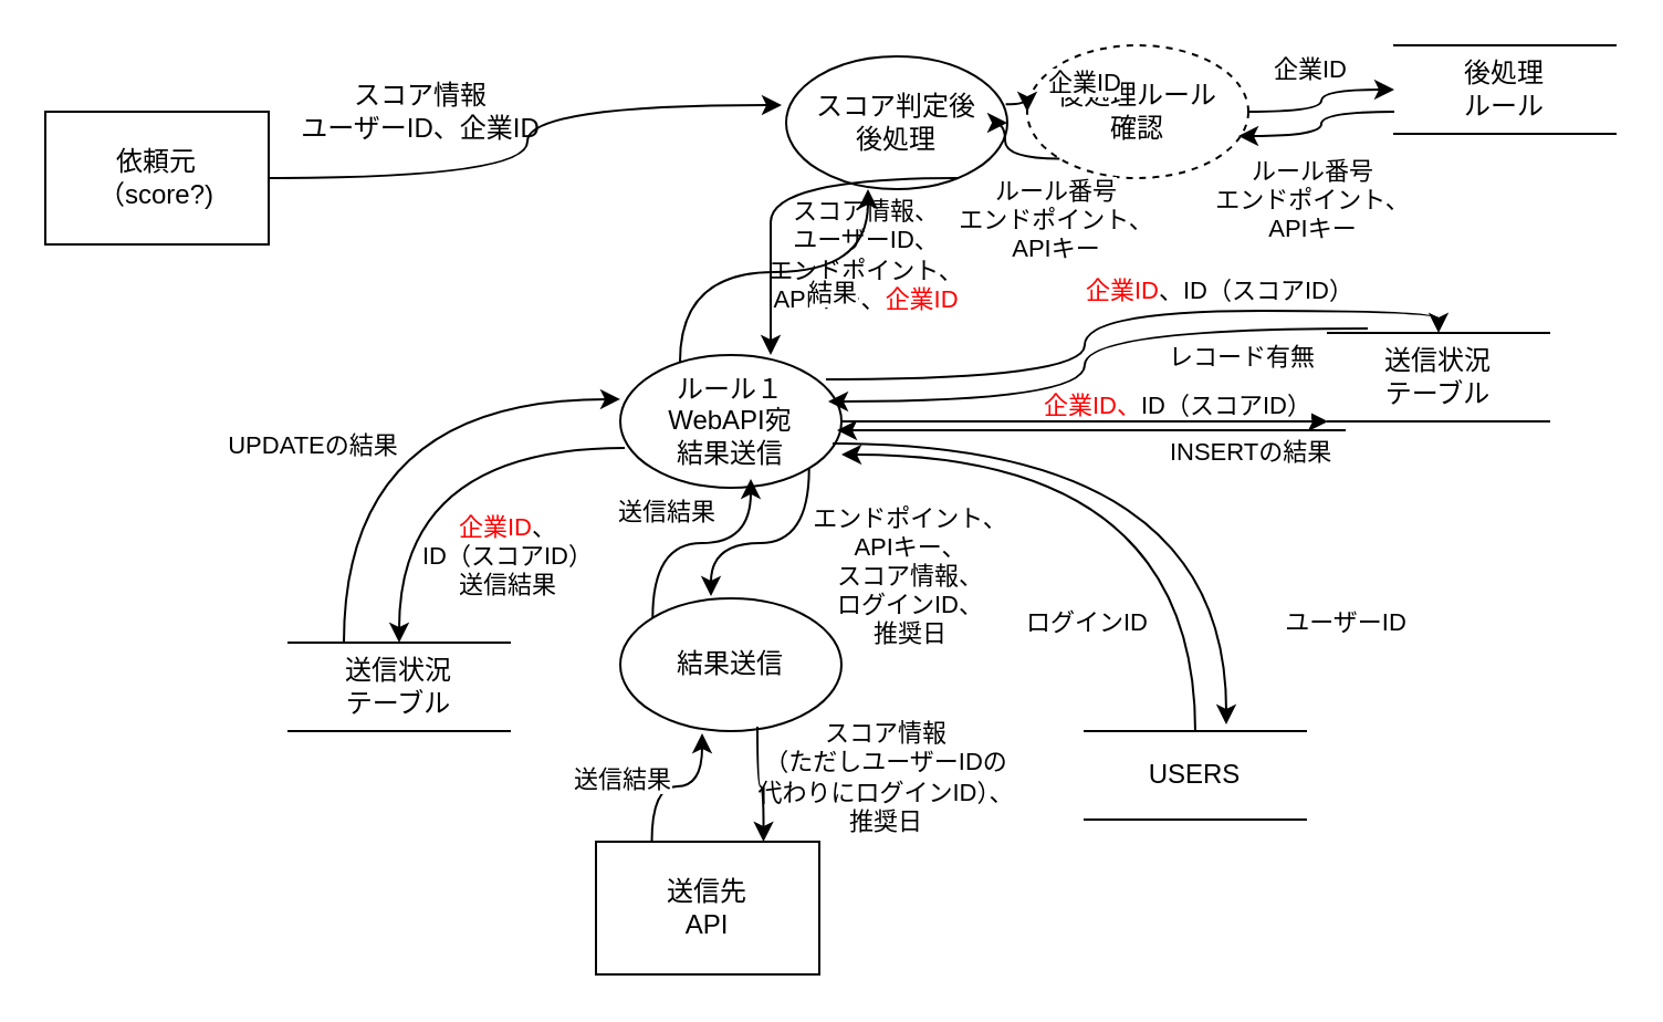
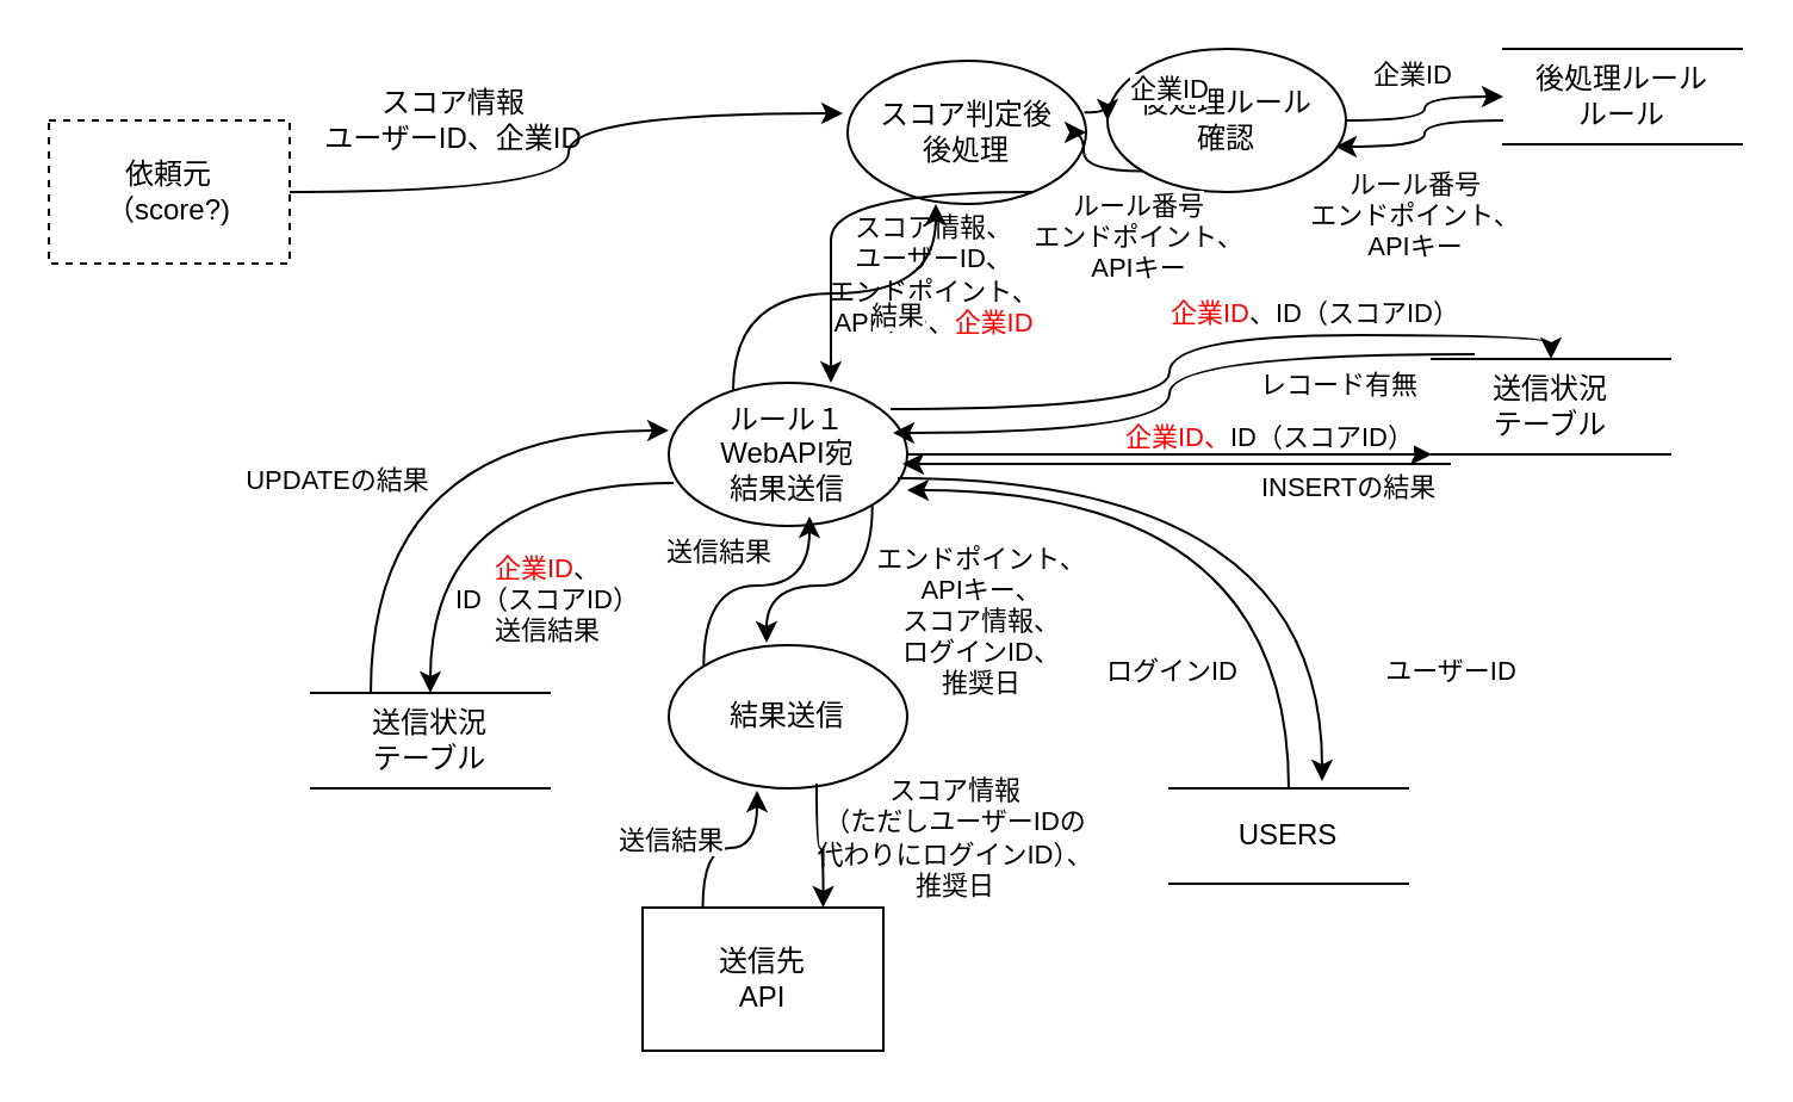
  <mxCell id="0" />
  <mxCell id="1" parent="0" />
- <mxCell id="2" value="依頼元&lt;div&gt;（score?)&lt;/div&gt;" style="rounded=0;whiteSpace=wrap;html=1;" parent="1" vertex="1"><mxGeometry x="20" y="50" width="101" height="60" as="geometry" /></mxCell>
+ <mxCell id="2" value="依頼元&lt;div&gt;（score?)&lt;/div&gt;" style="rounded=0;whiteSpace=wrap;html=1;dashed=1;" parent="1" vertex="1"><mxGeometry x="20" y="50" width="101" height="60" as="geometry" /></mxCell>
  <mxCell id="3" value="スコア判定後&lt;div&gt;後処理&lt;/div&gt;" style="ellipse;whiteSpace=wrap;html=1;" parent="1" vertex="1"><mxGeometry x="355" y="25" width="100" height="60" as="geometry" /></mxCell>
  <mxCell id="4" value="" style="endArrow=classic;html=1;entryX=-0.02;entryY=0.367;entryDx=0;entryDy=0;exitX=1;exitY=0.5;exitDx=0;exitDy=0;edgeStyle=orthogonalEdgeStyle;curved=1;rounded=0;strokeColor=default;entryPerimeter=0;" parent="1" source="2" target="3" edge="1"><mxGeometry width="50" height="50" relative="1" as="geometry"><mxPoint x="260" y="90" as="sourcePoint" /><mxPoint x="310" y="40" as="targetPoint" /></mxGeometry></mxCell>
  <mxCell id="5" value="スコア情報&lt;div&gt;ユーザーID、企業ID&lt;/div&gt;" style="text;html=1;align=center;verticalAlign=middle;whiteSpace=wrap;rounded=0;" parent="1" vertex="1"><mxGeometry x="130" y="30" width="120" height="40" as="geometry" /></mxCell>
- <mxCell id="6" value="後処理ルール&lt;div&gt;確認&lt;/div&gt;" style="ellipse;whiteSpace=wrap;html=1;dashed=1;" parent="1" vertex="1"><mxGeometry x="464" y="20" width="100" height="60" as="geometry" /></mxCell>
+ <mxCell id="6" value="後処理ルール&lt;div&gt;確認&lt;/div&gt;" style="ellipse;whiteSpace=wrap;html=1;" parent="1" vertex="1"><mxGeometry x="464" y="20" width="100" height="60" as="geometry" /></mxCell>
  <mxCell id="7" value="" style="endArrow=classic;html=1;exitX=0.993;exitY=0.361;exitDx=0;exitDy=0;edgeStyle=orthogonalEdgeStyle;curved=1;rounded=0;strokeColor=default;entryX=0;entryY=0.5;entryDx=0;entryDy=0;exitPerimeter=0;" parent="1" source="3" target="6" edge="1"><mxGeometry width="50" height="50" relative="1" as="geometry"><mxPoint x="380" y="-22" as="sourcePoint" /><mxPoint x="366" y="72" as="targetPoint" /></mxGeometry></mxCell>
  <mxCell id="8" value="&lt;span style=&quot;background-color: light-dark(#ffffff, var(--ge-dark-color, #121212));&quot;&gt;企業ID&lt;/span&gt;" style="edgeLabel;html=1;align=left;verticalAlign=middle;resizable=0;points=[];" parent="7" vertex="1" connectable="0"><mxGeometry x="0.239" y="1" relative="1" as="geometry"><mxPoint x="10" y="-9" as="offset" /></mxGeometry></mxCell>
- <mxCell id="9" value="後処理&lt;br&gt;&lt;div&gt;ルール&lt;/div&gt;" style="shape=partialRectangle;whiteSpace=wrap;html=1;left=0;right=0;fillColor=none;" parent="1" vertex="1"><mxGeometry x="630" y="20" width="100" height="40" as="geometry" /></mxCell>
+ <mxCell id="9" value="後処理ルール&lt;br&gt;&lt;div&gt;ルール&lt;/div&gt;" style="shape=partialRectangle;whiteSpace=wrap;html=1;left=0;right=0;fillColor=none;" parent="1" vertex="1"><mxGeometry x="630" y="20" width="100" height="40" as="geometry" /></mxCell>
  <mxCell id="10" value="" style="endArrow=classic;html=1;exitX=1;exitY=0.5;exitDx=0;exitDy=0;edgeStyle=orthogonalEdgeStyle;curved=1;rounded=0;strokeColor=default;entryX=0;entryY=0.5;entryDx=0;entryDy=0;" parent="1" source="6" target="9" edge="1"><mxGeometry width="50" height="50" relative="1" as="geometry"><mxPoint x="565" y="49" as="sourcePoint" /><mxPoint x="648" y="-19" as="targetPoint" /></mxGeometry></mxCell>
  <mxCell id="11" value="企業ID" style="edgeLabel;html=1;align=center;verticalAlign=middle;resizable=0;points=[];" parent="10" vertex="1" connectable="0"><mxGeometry x="0.239" y="1" relative="1" as="geometry"><mxPoint x="-10" y="-9" as="offset" /></mxGeometry></mxCell>
  <mxCell id="12" value="" style="endArrow=classic;html=1;edgeStyle=orthogonalEdgeStyle;curved=1;rounded=0;strokeColor=default;entryX=0.955;entryY=0.683;entryDx=0;entryDy=0;exitX=0;exitY=0.75;exitDx=0;exitDy=0;entryPerimeter=0;" parent="1" source="9" target="6" edge="1"><mxGeometry width="50" height="50" relative="1" as="geometry"><mxPoint x="650" y="79" as="sourcePoint" /><mxPoint x="690" y="60" as="targetPoint" /></mxGeometry></mxCell>
  <mxCell id="13" value="ルール番号&lt;div&gt;エンドポイント、&lt;/div&gt;&lt;div&gt;APIキー&lt;/div&gt;" style="edgeLabel;html=1;align=center;verticalAlign=middle;resizable=0;points=[];labelBackgroundColor=none;" parent="12" vertex="1" connectable="0"><mxGeometry x="0.239" y="1" relative="1" as="geometry"><mxPoint x="2" y="28" as="offset" /></mxGeometry></mxCell>
  <mxCell id="14" value="" style="endArrow=classic;html=1;edgeStyle=orthogonalEdgeStyle;curved=1;rounded=0;strokeColor=default;entryX=1;entryY=0.5;entryDx=0;entryDy=0;exitX=0;exitY=1;exitDx=0;exitDy=0;" parent="1" source="6" target="3" edge="1"><mxGeometry width="50" height="50" relative="1" as="geometry"><mxPoint x="480" y="80" as="sourcePoint" /><mxPoint x="480" y="70" as="targetPoint" /></mxGeometry></mxCell>
  <mxCell id="15" value="&lt;div&gt;&lt;span style=&quot;background-color: light-dark(#ffffff, var(--ge-dark-color, #121212));&quot;&gt;ルール番号&lt;/span&gt;&lt;/div&gt;&lt;span style=&quot;background-color: light-dark(#ffffff, var(--ge-dark-color, #121212));&quot;&gt;エンドポイント、&lt;/span&gt;&lt;div&gt;&lt;span style=&quot;background-color: light-dark(#ffffff, var(--ge-dark-color, #121212));&quot;&gt;APIキー&lt;/span&gt;&lt;/div&gt;" style="edgeLabel;html=1;align=center;verticalAlign=middle;resizable=0;points=[];labelBackgroundColor=none;" parent="1" vertex="1" connectable="0"><mxGeometry x="489.999" y="110.001" as="geometry"><mxPoint x="-13" y="-12" as="offset" /></mxGeometry></mxCell>
  <mxCell id="16" value="&lt;div&gt;ルール１&lt;/div&gt;WebAPI宛&lt;div&gt;結果送信&lt;/div&gt;" style="ellipse;whiteSpace=wrap;html=1;" parent="1" vertex="1"><mxGeometry x="280" y="160" width="100" height="60" as="geometry" /></mxCell>
  <mxCell id="17" value="" style="endArrow=classic;html=1;edgeStyle=orthogonalEdgeStyle;curved=1;rounded=0;strokeColor=default;entryX=0.68;entryY=0;entryDx=0;entryDy=0;entryPerimeter=0;exitX=0.78;exitY=0.917;exitDx=0;exitDy=0;exitPerimeter=0;" parent="1" source="3" target="16" edge="1"><mxGeometry width="50" height="50" relative="1" as="geometry"><mxPoint x="395.5" y="110" as="sourcePoint" /><mxPoint x="284.5" y="122" as="targetPoint" /><Array as="points"><mxPoint x="348" y="120" /><mxPoint x="348" y="120" /></Array></mxGeometry></mxCell>
  <mxCell id="18" value="&lt;div&gt;&lt;span&gt;スコア情報、&lt;/span&gt;&lt;/div&gt;&lt;div&gt;&lt;span&gt;ユーザーID、&lt;/span&gt;&lt;/div&gt;&lt;div&gt;&lt;span&gt;エンドポイント、&lt;/span&gt;&lt;/div&gt;&lt;div&gt;&lt;span&gt;APIキー、&lt;font style=&quot;color: rgb(255, 0, 0);&quot;&gt;企業ID&lt;/font&gt;&lt;/span&gt;&lt;/div&gt;" style="edgeLabel;html=1;align=center;verticalAlign=middle;resizable=0;points=[];labelBackgroundColor=none;" parent="17" vertex="1" connectable="0"><mxGeometry x="0.723" y="6" relative="1" as="geometry"><mxPoint x="36" y="-22" as="offset" /></mxGeometry></mxCell>
  <mxCell id="19" value="" style="endArrow=classic;html=1;edgeStyle=orthogonalEdgeStyle;curved=1;rounded=0;strokeColor=default;entryX=0.37;entryY=1;entryDx=0;entryDy=0;entryPerimeter=0;exitX=0.27;exitY=0.05;exitDx=0;exitDy=0;exitPerimeter=0;" parent="1" source="16" target="3" edge="1"><mxGeometry width="50" height="50" relative="1" as="geometry"><mxPoint x="358" y="115" as="sourcePoint" /><mxPoint x="450" y="180" as="targetPoint" /></mxGeometry></mxCell>
  <mxCell id="20" value="結果" style="edgeLabel;html=1;align=center;verticalAlign=middle;resizable=0;points=[];" parent="19" vertex="1" connectable="0"><mxGeometry x="0.723" y="6" relative="1" as="geometry"><mxPoint x="-11" y="23" as="offset" /></mxGeometry></mxCell>
  <mxCell id="21" value="" style="endArrow=classic;html=1;exitX=0.93;exitY=0.183;exitDx=0;exitDy=0;edgeStyle=orthogonalEdgeStyle;curved=1;rounded=0;strokeColor=default;exitPerimeter=0;entryX=0.5;entryY=0;entryDx=0;entryDy=0;" parent="1" source="16" target="45" edge="1"><mxGeometry width="50" height="50" relative="1" as="geometry"><mxPoint x="410" y="185" as="sourcePoint" /><mxPoint x="600" y="180" as="targetPoint" /></mxGeometry></mxCell>
  <mxCell id="22" value="" style="endArrow=classic;html=1;exitX=0.18;exitY=-0.05;exitDx=0;exitDy=0;edgeStyle=orthogonalEdgeStyle;curved=1;rounded=0;strokeColor=default;entryX=0.94;entryY=0.35;entryDx=0;entryDy=0;entryPerimeter=0;exitPerimeter=0;" parent="1" source="45" target="16" edge="1"><mxGeometry width="50" height="50" relative="1" as="geometry"><mxPoint x="600" y="190" as="sourcePoint" /><mxPoint x="635" y="300" as="targetPoint" /></mxGeometry></mxCell>
  <mxCell id="23" value="&lt;font style=&quot;color: rgb(255, 0, 0);&quot;&gt;企業ID&lt;/font&gt;、ID（スコアID）" style="edgeLabel;html=1;align=center;verticalAlign=middle;resizable=0;points=[];" parent="22" vertex="1" connectable="0"><mxGeometry x="0.305" y="-2" relative="1" as="geometry"><mxPoint x="80" y="-49" as="offset" /></mxGeometry></mxCell>
  <mxCell id="24" value="レコード有無" style="edgeLabel;html=1;align=center;verticalAlign=middle;resizable=0;points=[];" parent="22" vertex="1" connectable="0"><mxGeometry x="-0.05" y="30" relative="1" as="geometry"><mxPoint x="40" y="8" as="offset" /></mxGeometry></mxCell>
  <mxCell id="25" value="結果送信" style="ellipse;whiteSpace=wrap;html=1;" parent="1" vertex="1"><mxGeometry x="280" y="270" width="100" height="60" as="geometry" /></mxCell>
  <mxCell id="26" value="送信先&lt;div&gt;API&lt;/div&gt;" style="rounded=0;whiteSpace=wrap;html=1;" parent="1" vertex="1"><mxGeometry x="269" y="380" width="101" height="60" as="geometry" /></mxCell>
  <mxCell id="27" value="" style="endArrow=classic;html=1;exitX=1;exitY=1;exitDx=0;exitDy=0;edgeStyle=orthogonalEdgeStyle;curved=1;rounded=0;strokeColor=default;entryX=0.41;entryY=-0.017;entryDx=0;entryDy=0;entryPerimeter=0;" parent="1" source="16" target="25" edge="1"><mxGeometry width="50" height="50" relative="1" as="geometry"><mxPoint x="660" y="310" as="sourcePoint" /><mxPoint x="390" y="200" as="targetPoint" /></mxGeometry></mxCell>
  <mxCell id="28" value="エンドポイント、&lt;div&gt;&lt;font color=&quot;#000000&quot;&gt;APIキー、&lt;br&gt;&lt;/font&gt;&lt;div&gt;スコア情報、&lt;/div&gt;&lt;/div&gt;&lt;div&gt;ログインID、&lt;/div&gt;&lt;div&gt;推奨日&lt;/div&gt;" style="edgeLabel;html=1;align=center;verticalAlign=middle;resizable=0;points=[];labelBackgroundColor=none;" parent="27" vertex="1" connectable="0"><mxGeometry x="0.53" y="-11" relative="1" as="geometry"><mxPoint x="100" y="15" as="offset" /></mxGeometry></mxCell>
  <mxCell id="29" value="" style="endArrow=classic;html=1;exitX=0.62;exitY=0.967;exitDx=0;exitDy=0;edgeStyle=orthogonalEdgeStyle;curved=1;rounded=0;strokeColor=default;entryX=0.75;entryY=0;entryDx=0;entryDy=0;exitPerimeter=0;" parent="1" source="25" target="26" edge="1"><mxGeometry width="50" height="50" relative="1" as="geometry"><mxPoint x="470" y="320" as="sourcePoint" /><mxPoint x="546" y="368" as="targetPoint" /></mxGeometry></mxCell>
  <mxCell id="30" value="&lt;span style=&quot;&quot;&gt;スコア情報&lt;/span&gt;&lt;div&gt;&lt;span style=&quot;&quot;&gt;（ただしユーザーIDの&lt;/span&gt;&lt;/div&gt;&lt;div&gt;&lt;span style=&quot;&quot;&gt;代わりにログインID）、&lt;/span&gt;&lt;/div&gt;&lt;div&gt;&lt;span style=&quot;&quot;&gt;推奨日&lt;/span&gt;&lt;/div&gt;" style="edgeLabel;html=1;align=center;verticalAlign=middle;resizable=0;points=[];labelBackgroundColor=none;" parent="29" vertex="1" connectable="0"><mxGeometry x="0.53" y="-11" relative="1" as="geometry"><mxPoint x="66" y="-17" as="offset" /></mxGeometry></mxCell>
  <mxCell id="31" value="" style="endArrow=classic;html=1;exitX=0.25;exitY=0;exitDx=0;exitDy=0;edgeStyle=orthogonalEdgeStyle;curved=1;rounded=0;strokeColor=default;entryX=0.37;entryY=1.017;entryDx=0;entryDy=0;entryPerimeter=0;" parent="1" source="26" target="25" edge="1"><mxGeometry width="50" height="50" relative="1" as="geometry"><mxPoint x="472" y="328" as="sourcePoint" /><mxPoint x="486" y="380" as="targetPoint" /></mxGeometry></mxCell>
  <mxCell id="32" value="&lt;span style=&quot;background-color: light-dark(#ffffff, var(--ge-dark-color, #121212));&quot;&gt;送信結果&lt;/span&gt;" style="edgeLabel;html=1;align=center;verticalAlign=middle;resizable=0;points=[];" parent="31" vertex="1" connectable="0"><mxGeometry x="0.53" y="-11" relative="1" as="geometry"><mxPoint x="-48" y="4" as="offset" /></mxGeometry></mxCell>
  <mxCell id="33" value="" style="endArrow=classic;html=1;exitX=0.02;exitY=0.7;exitDx=0;exitDy=0;edgeStyle=orthogonalEdgeStyle;curved=1;rounded=0;strokeColor=default;exitPerimeter=0;entryX=0.5;entryY=0;entryDx=0;entryDy=0;" parent="1" source="16" target="39" edge="1"><mxGeometry width="50" height="50" relative="1" as="geometry"><mxPoint x="310" y="215" as="sourcePoint" /><mxPoint x="675" y="335" as="targetPoint" /></mxGeometry></mxCell>
  <mxCell id="34" value="&lt;div&gt;&lt;span&gt;&lt;font style=&quot;color: rgb(255, 0, 0);&quot;&gt;企業ID&lt;/font&gt;、&lt;/span&gt;&lt;/div&gt;&lt;span&gt;ID（スコアID）&lt;/span&gt;&lt;div&gt;&lt;span&gt;送信結果&lt;/span&gt;&lt;/div&gt;" style="edgeLabel;html=1;align=center;verticalAlign=middle;resizable=0;points=[];labelBackgroundColor=none;" parent="33" vertex="1" connectable="0"><mxGeometry x="-0.203" relative="1" as="geometry"><mxPoint x="22" y="48" as="offset" /></mxGeometry></mxCell>
  <mxCell id="35" value="" style="endArrow=classic;html=1;exitX=0.25;exitY=0;exitDx=0;exitDy=0;edgeStyle=orthogonalEdgeStyle;curved=1;rounded=0;strokeColor=default;entryX=0;entryY=0.333;entryDx=0;entryDy=0;entryPerimeter=0;" parent="1" source="39" target="16" edge="1"><mxGeometry width="50" height="50" relative="1" as="geometry"><mxPoint x="660" y="310" as="sourcePoint" /><mxPoint x="390" y="200" as="targetPoint" /></mxGeometry></mxCell>
  <mxCell id="36" value="&lt;div&gt;UPDATEの結果&lt;/div&gt;" style="edgeLabel;html=1;align=center;verticalAlign=middle;resizable=0;points=[];" parent="35" vertex="1" connectable="0"><mxGeometry x="-0.289" y="-5" relative="1" as="geometry"><mxPoint x="-20" y="-6" as="offset" /></mxGeometry></mxCell>
  <mxCell id="37" value="" style="endArrow=classic;html=1;exitX=0;exitY=0;exitDx=0;exitDy=0;edgeStyle=orthogonalEdgeStyle;curved=1;rounded=0;strokeColor=default;entryX=0.59;entryY=0.933;entryDx=0;entryDy=0;entryPerimeter=0;" parent="1" source="25" target="16" edge="1"><mxGeometry width="50" height="50" relative="1" as="geometry"><mxPoint x="375" y="221" as="sourcePoint" /><mxPoint x="451" y="269" as="targetPoint" /></mxGeometry></mxCell>
  <mxCell id="38" value="送信結果" style="edgeLabel;html=1;align=center;verticalAlign=middle;resizable=0;points=[];" parent="37" vertex="1" connectable="0"><mxGeometry x="0.53" y="-11" relative="1" as="geometry"><mxPoint x="-50" y="-11" as="offset" /></mxGeometry></mxCell>
  <mxCell id="39" value="送信状況&lt;div&gt;テーブル&lt;/div&gt;" style="shape=partialRectangle;whiteSpace=wrap;html=1;left=0;right=0;fillColor=none;" parent="1" vertex="1"><mxGeometry x="130" y="290" width="100" height="40" as="geometry" /></mxCell>
  <mxCell id="40" value="USERS" style="shape=partialRectangle;whiteSpace=wrap;html=1;left=0;right=0;fillColor=none;" parent="1" vertex="1"><mxGeometry x="490" y="330" width="100" height="40" as="geometry" /></mxCell>
  <mxCell id="41" value="" style="endArrow=classic;html=1;exitX=0.96;exitY=0.667;exitDx=0;exitDy=0;edgeStyle=orthogonalEdgeStyle;curved=1;rounded=0;strokeColor=default;exitPerimeter=0;entryX=0.64;entryY=-0.075;entryDx=0;entryDy=0;entryPerimeter=0;" parent="1" source="16" target="40" edge="1"><mxGeometry width="50" height="50" relative="1" as="geometry"><mxPoint x="391" y="193" as="sourcePoint" /><mxPoint x="685" y="230" as="targetPoint" /></mxGeometry></mxCell>
  <mxCell id="42" value="" style="endArrow=classic;html=1;exitX=0.5;exitY=0;exitDx=0;exitDy=0;edgeStyle=orthogonalEdgeStyle;curved=1;rounded=0;strokeColor=default;entryX=1;entryY=0.75;entryDx=0;entryDy=0;entryPerimeter=0;" parent="1" source="40" target="16" edge="1"><mxGeometry width="50" height="50" relative="1" as="geometry"><mxPoint x="660" y="230" as="sourcePoint" /><mxPoint x="390" y="200" as="targetPoint" /></mxGeometry></mxCell>
  <mxCell id="43" value="ユーザーID" style="edgeLabel;html=1;align=center;verticalAlign=middle;resizable=0;points=[];" parent="42" vertex="1" connectable="0"><mxGeometry x="0.305" y="-2" relative="1" as="geometry"><mxPoint x="128" y="77" as="offset" /></mxGeometry></mxCell>
  <mxCell id="44" value="ログインID" style="edgeLabel;html=1;align=center;verticalAlign=middle;resizable=0;points=[];" parent="42" vertex="1" connectable="0"><mxGeometry x="-0.05" y="30" relative="1" as="geometry"><mxPoint x="-40" y="45" as="offset" /></mxGeometry></mxCell>
  <mxCell id="45" value="送信状況&lt;div&gt;テーブル&lt;/div&gt;" style="shape=partialRectangle;whiteSpace=wrap;html=1;left=0;right=0;fillColor=none;" parent="1" vertex="1"><mxGeometry x="600" y="150" width="100" height="40" as="geometry" /></mxCell>
  <mxCell id="46" value="" style="endArrow=classic;html=1;edgeStyle=orthogonalEdgeStyle;curved=1;rounded=0;strokeColor=default;exitX=1;exitY=0.5;exitDx=0;exitDy=0;exitPerimeter=0;" parent="1" source="16" edge="1"><mxGeometry width="50" height="50" relative="1" as="geometry"><mxPoint x="390" y="190" as="sourcePoint" /><mxPoint x="600" y="190" as="targetPoint" /></mxGeometry></mxCell>
  <mxCell id="47" value="&lt;font style=&quot;color: rgb(255, 0, 0);&quot;&gt;企業ID、&lt;/font&gt;ID（スコアID）" style="edgeLabel;html=1;align=center;verticalAlign=middle;resizable=0;points=[];" parent="46" vertex="1" connectable="0"><mxGeometry x="0.465" y="1" relative="1" as="geometry"><mxPoint x="-10" y="-7" as="offset" /></mxGeometry></mxCell>
  <mxCell id="48" value="" style="endArrow=classic;html=1;edgeStyle=orthogonalEdgeStyle;curved=1;rounded=0;strokeColor=default;entryX=1;entryY=0.5;entryDx=0;entryDy=0;exitX=1;exitY=0.5;exitDx=0;exitDy=0;exitPerimeter=0;" parent="1" edge="1"><mxGeometry width="50" height="50" relative="1" as="geometry"><mxPoint x="608" y="194" as="sourcePoint" /><mxPoint x="378" y="194" as="targetPoint" /></mxGeometry></mxCell>
  <mxCell id="49" value="INSERTの結果" style="edgeLabel;html=1;align=center;verticalAlign=middle;resizable=0;points=[];" parent="48" vertex="1" connectable="0"><mxGeometry x="-0.617" relative="1" as="geometry"><mxPoint y="9" as="offset" /></mxGeometry></mxCell>
